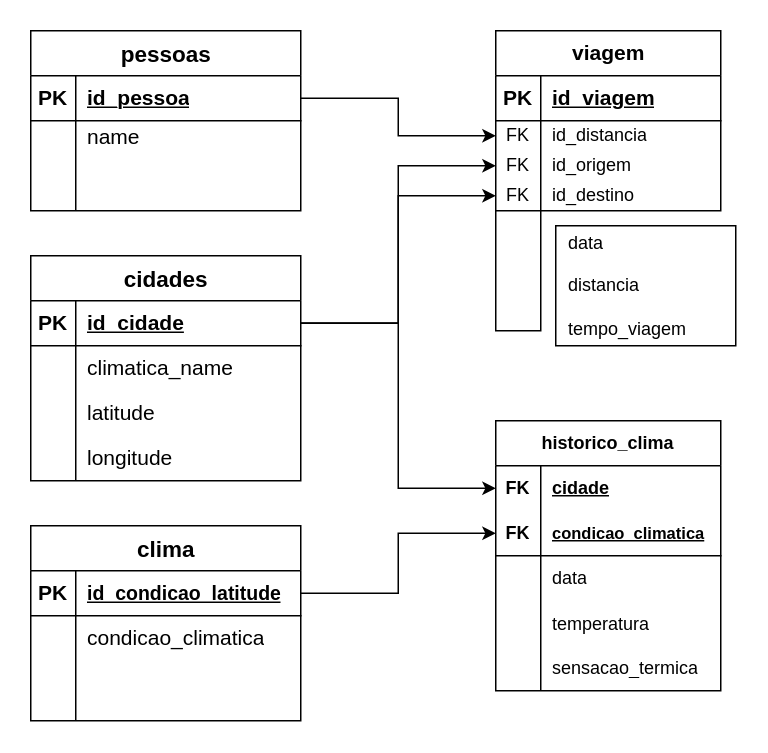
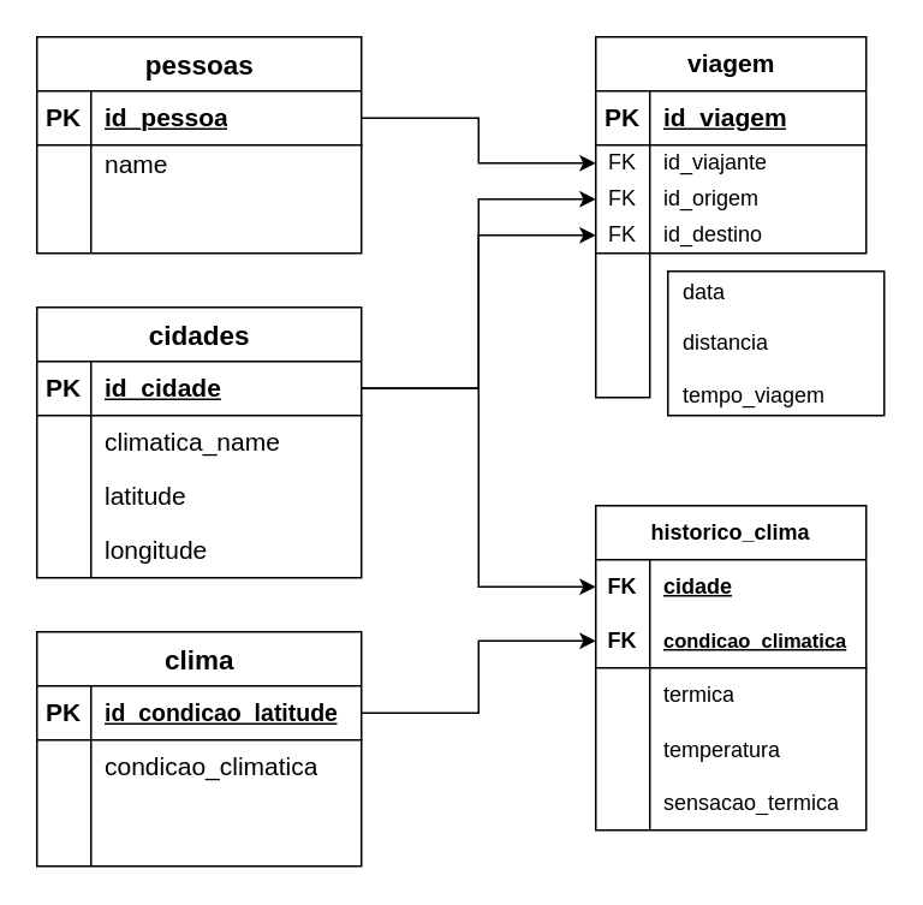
  <mxCell id="0" />
  <mxCell id="1" parent="0" />
  <mxCell id="2" value="&lt;font style=&quot;font-size: 15px;&quot;&gt;pessoas&lt;/font&gt;" style="shape=table;startSize=30;container=1;collapsible=1;childLayout=tableLayout;fixedRows=1;rowLines=0;fontStyle=1;align=center;resizeLast=1;html=1;" vertex="1" parent="1"><mxGeometry x="20" y="20" width="180" height="120" as="geometry" /></mxCell>
  <mxCell id="3" value="" style="shape=tableRow;horizontal=0;startSize=0;swimlaneHead=0;swimlaneBody=0;fillColor=none;collapsible=0;dropTarget=0;points=[[0,0.5],[1,0.5]];portConstraint=eastwest;top=0;left=0;right=0;bottom=1;" vertex="1" parent="2"><mxGeometry y="30" width="180" height="30" as="geometry" /></mxCell>
  <mxCell id="4" value="&lt;font style=&quot;font-size: 14px;&quot;&gt;PK&lt;/font&gt;" style="shape=partialRectangle;connectable=0;fillColor=none;top=0;left=0;bottom=0;right=0;fontStyle=1;overflow=hidden;whiteSpace=wrap;html=1;" vertex="1" parent="3"><mxGeometry width="30" height="30" as="geometry"><mxRectangle width="30" height="30" as="alternateBounds" /></mxGeometry></mxCell>
  <mxCell id="5" value="&lt;font style=&quot;font-size: 14px;&quot;&gt;id_pessoa&lt;/font&gt;" style="shape=partialRectangle;connectable=0;fillColor=none;top=0;left=0;bottom=0;right=0;align=left;spacingLeft=6;fontStyle=5;overflow=hidden;whiteSpace=wrap;html=1;" vertex="1" parent="3"><mxGeometry x="30" width="150" height="30" as="geometry"><mxRectangle width="150" height="30" as="alternateBounds" /></mxGeometry></mxCell>
  <mxCell id="6" value="" style="shape=tableRow;horizontal=0;startSize=0;swimlaneHead=0;swimlaneBody=0;fillColor=none;collapsible=0;dropTarget=0;points=[[0,0.5],[1,0.5]];portConstraint=eastwest;top=0;left=0;right=0;bottom=0;" vertex="1" parent="2"><mxGeometry y="60" width="180" height="20" as="geometry" /></mxCell>
  <mxCell id="7" value="" style="shape=partialRectangle;connectable=0;fillColor=none;top=0;left=0;bottom=0;right=0;editable=1;overflow=hidden;whiteSpace=wrap;html=1;" vertex="1" parent="6"><mxGeometry width="30" height="20" as="geometry"><mxRectangle width="30" height="20" as="alternateBounds" /></mxGeometry></mxCell>
  <mxCell id="8" value="&lt;font style=&quot;font-size: 14px;&quot;&gt;name&lt;/font&gt;" style="shape=partialRectangle;connectable=0;fillColor=none;top=0;left=0;bottom=0;right=0;align=left;spacingLeft=6;overflow=hidden;whiteSpace=wrap;html=1;" vertex="1" parent="6"><mxGeometry x="30" width="150" height="20" as="geometry"><mxRectangle width="150" height="20" as="alternateBounds" /></mxGeometry></mxCell>
  <mxCell id="9" value="" style="shape=tableRow;horizontal=0;startSize=0;swimlaneHead=0;swimlaneBody=0;fillColor=none;collapsible=0;dropTarget=0;points=[[0,0.5],[1,0.5]];portConstraint=eastwest;top=0;left=0;right=0;bottom=0;" vertex="1" parent="2"><mxGeometry y="80" width="180" height="20" as="geometry" /></mxCell>
  <mxCell id="10" value="" style="shape=partialRectangle;connectable=0;fillColor=none;top=0;left=0;bottom=0;right=0;editable=1;overflow=hidden;whiteSpace=wrap;html=1;" vertex="1" parent="9"><mxGeometry width="30" height="20" as="geometry"><mxRectangle width="30" height="20" as="alternateBounds" /></mxGeometry></mxCell>
  <mxCell id="11" value="" style="shape=partialRectangle;connectable=0;fillColor=none;top=0;left=0;bottom=0;right=0;align=left;spacingLeft=6;overflow=hidden;whiteSpace=wrap;html=1;" vertex="1" parent="9"><mxGeometry x="30" width="150" height="20" as="geometry"><mxRectangle width="150" height="20" as="alternateBounds" /></mxGeometry></mxCell>
  <mxCell id="12" value="" style="shape=tableRow;horizontal=0;startSize=0;swimlaneHead=0;swimlaneBody=0;fillColor=none;collapsible=0;dropTarget=0;points=[[0,0.5],[1,0.5]];portConstraint=eastwest;top=0;left=0;right=0;bottom=0;" vertex="1" parent="2"><mxGeometry y="100" width="180" height="20" as="geometry" /></mxCell>
  <mxCell id="13" value="" style="shape=partialRectangle;connectable=0;fillColor=none;top=0;left=0;bottom=0;right=0;editable=1;overflow=hidden;whiteSpace=wrap;html=1;" vertex="1" parent="12"><mxGeometry width="30" height="20" as="geometry"><mxRectangle width="30" height="20" as="alternateBounds" /></mxGeometry></mxCell>
  <mxCell id="14" value="" style="shape=partialRectangle;connectable=0;fillColor=none;top=0;left=0;bottom=0;right=0;align=left;spacingLeft=6;overflow=hidden;whiteSpace=wrap;html=1;" vertex="1" parent="12"><mxGeometry x="30" width="150" height="20" as="geometry"><mxRectangle width="150" height="20" as="alternateBounds" /></mxGeometry></mxCell>
  <mxCell id="15" value="&lt;font style=&quot;font-size: 15px;&quot;&gt;cidades&lt;/font&gt;" style="shape=table;startSize=30;container=1;collapsible=1;childLayout=tableLayout;fixedRows=1;rowLines=0;fontStyle=1;align=center;resizeLast=1;html=1;" vertex="1" parent="1"><mxGeometry x="20" y="170" width="180" height="150" as="geometry" /></mxCell>
  <mxCell id="16" value="" style="shape=tableRow;horizontal=0;startSize=0;swimlaneHead=0;swimlaneBody=0;fillColor=none;collapsible=0;dropTarget=0;points=[[0,0.5],[1,0.5]];portConstraint=eastwest;top=0;left=0;right=0;bottom=1;" vertex="1" parent="15"><mxGeometry y="30" width="180" height="30" as="geometry" /></mxCell>
  <mxCell id="17" value="&lt;font style=&quot;font-size: 14px;&quot;&gt;PK&lt;/font&gt;" style="shape=partialRectangle;connectable=0;fillColor=none;top=0;left=0;bottom=0;right=0;fontStyle=1;overflow=hidden;whiteSpace=wrap;html=1;" vertex="1" parent="16"><mxGeometry width="30" height="30" as="geometry"><mxRectangle width="30" height="30" as="alternateBounds" /></mxGeometry></mxCell>
  <mxCell id="18" value="&lt;font style=&quot;font-size: 14px;&quot;&gt;id_cidade&lt;/font&gt;" style="shape=partialRectangle;connectable=0;fillColor=none;top=0;left=0;bottom=0;right=0;align=left;spacingLeft=6;fontStyle=5;overflow=hidden;whiteSpace=wrap;html=1;" vertex="1" parent="16"><mxGeometry x="30" width="150" height="30" as="geometry"><mxRectangle width="150" height="30" as="alternateBounds" /></mxGeometry></mxCell>
  <mxCell id="19" value="" style="shape=tableRow;horizontal=0;startSize=0;swimlaneHead=0;swimlaneBody=0;fillColor=none;collapsible=0;dropTarget=0;points=[[0,0.5],[1,0.5]];portConstraint=eastwest;top=0;left=0;right=0;bottom=0;" vertex="1" parent="15"><mxGeometry y="60" width="180" height="30" as="geometry" /></mxCell>
  <mxCell id="20" value="" style="shape=partialRectangle;connectable=0;fillColor=none;top=0;left=0;bottom=0;right=0;editable=1;overflow=hidden;whiteSpace=wrap;html=1;" vertex="1" parent="19"><mxGeometry width="30" height="30" as="geometry"><mxRectangle width="30" height="30" as="alternateBounds" /></mxGeometry></mxCell>
  <mxCell id="21" value="&lt;font style=&quot;font-size: 14px;&quot;&gt;climatica_name&lt;/font&gt;" style="shape=partialRectangle;connectable=0;fillColor=none;top=0;left=0;bottom=0;right=0;align=left;spacingLeft=6;overflow=hidden;whiteSpace=wrap;html=1;" vertex="1" parent="19"><mxGeometry x="30" width="150" height="30" as="geometry"><mxRectangle width="150" height="30" as="alternateBounds" /></mxGeometry></mxCell>
  <mxCell id="22" value="" style="shape=tableRow;horizontal=0;startSize=0;swimlaneHead=0;swimlaneBody=0;fillColor=none;collapsible=0;dropTarget=0;points=[[0,0.5],[1,0.5]];portConstraint=eastwest;top=0;left=0;right=0;bottom=0;" vertex="1" parent="15"><mxGeometry y="90" width="180" height="30" as="geometry" /></mxCell>
  <mxCell id="23" value="" style="shape=partialRectangle;connectable=0;fillColor=none;top=0;left=0;bottom=0;right=0;editable=1;overflow=hidden;whiteSpace=wrap;html=1;" vertex="1" parent="22"><mxGeometry width="30" height="30" as="geometry"><mxRectangle width="30" height="30" as="alternateBounds" /></mxGeometry></mxCell>
  <mxCell id="24" value="&lt;font style=&quot;font-size: 14px;&quot;&gt;latitude&lt;/font&gt;" style="shape=partialRectangle;connectable=0;fillColor=none;top=0;left=0;bottom=0;right=0;align=left;spacingLeft=6;overflow=hidden;whiteSpace=wrap;html=1;" vertex="1" parent="22"><mxGeometry x="30" width="150" height="30" as="geometry"><mxRectangle width="150" height="30" as="alternateBounds" /></mxGeometry></mxCell>
  <mxCell id="25" value="" style="shape=tableRow;horizontal=0;startSize=0;swimlaneHead=0;swimlaneBody=0;fillColor=none;collapsible=0;dropTarget=0;points=[[0,0.5],[1,0.5]];portConstraint=eastwest;top=0;left=0;right=0;bottom=0;" vertex="1" parent="15"><mxGeometry y="120" width="180" height="30" as="geometry" /></mxCell>
  <mxCell id="26" value="" style="shape=partialRectangle;connectable=0;fillColor=none;top=0;left=0;bottom=0;right=0;editable=1;overflow=hidden;whiteSpace=wrap;html=1;" vertex="1" parent="25"><mxGeometry width="30" height="30" as="geometry"><mxRectangle width="30" height="30" as="alternateBounds" /></mxGeometry></mxCell>
  <mxCell id="27" value="&lt;font style=&quot;font-size: 14px;&quot;&gt;longitude&lt;/font&gt;" style="shape=partialRectangle;connectable=0;fillColor=none;top=0;left=0;bottom=0;right=0;align=left;spacingLeft=6;overflow=hidden;whiteSpace=wrap;html=1;" vertex="1" parent="25"><mxGeometry x="30" width="150" height="30" as="geometry"><mxRectangle width="150" height="30" as="alternateBounds" /></mxGeometry></mxCell>
  <mxCell id="28" value="&lt;font style=&quot;font-size: 15px;&quot;&gt;clima&lt;/font&gt;" style="shape=table;startSize=30;container=1;collapsible=1;childLayout=tableLayout;fixedRows=1;rowLines=0;fontStyle=1;align=center;resizeLast=1;html=1;" vertex="1" parent="1"><mxGeometry x="20" y="350" width="180" height="130" as="geometry" /></mxCell>
  <mxCell id="29" value="" style="shape=tableRow;horizontal=0;startSize=0;swimlaneHead=0;swimlaneBody=0;fillColor=none;collapsible=0;dropTarget=0;points=[[0,0.5],[1,0.5]];portConstraint=eastwest;top=0;left=0;right=0;bottom=1;" vertex="1" parent="28"><mxGeometry y="30" width="180" height="30" as="geometry" /></mxCell>
  <mxCell id="30" value="&lt;font style=&quot;font-size: 14px;&quot;&gt;PK&lt;/font&gt;" style="shape=partialRectangle;connectable=0;fillColor=none;top=0;left=0;bottom=0;right=0;fontStyle=1;overflow=hidden;whiteSpace=wrap;html=1;" vertex="1" parent="29"><mxGeometry width="30" height="30" as="geometry"><mxRectangle width="30" height="30" as="alternateBounds" /></mxGeometry></mxCell>
  <mxCell id="31" value="&lt;font style=&quot;font-size: 13px;&quot;&gt;id_condicao_latitude&lt;/font&gt;" style="shape=partialRectangle;connectable=0;fillColor=none;top=0;left=0;bottom=0;right=0;align=left;spacingLeft=6;fontStyle=5;overflow=hidden;whiteSpace=wrap;html=1;" vertex="1" parent="29"><mxGeometry x="30" width="150" height="30" as="geometry"><mxRectangle width="150" height="30" as="alternateBounds" /></mxGeometry></mxCell>
  <mxCell id="32" value="" style="shape=tableRow;horizontal=0;startSize=0;swimlaneHead=0;swimlaneBody=0;fillColor=none;collapsible=0;dropTarget=0;points=[[0,0.5],[1,0.5]];portConstraint=eastwest;top=0;left=0;right=0;bottom=0;" vertex="1" parent="28"><mxGeometry y="60" width="180" height="30" as="geometry" /></mxCell>
  <mxCell id="33" value="" style="shape=partialRectangle;connectable=0;fillColor=none;top=0;left=0;bottom=0;right=0;editable=1;overflow=hidden;whiteSpace=wrap;html=1;" vertex="1" parent="32"><mxGeometry width="30" height="30" as="geometry"><mxRectangle width="30" height="30" as="alternateBounds" /></mxGeometry></mxCell>
  <mxCell id="34" value="&lt;font style=&quot;font-size: 14px;&quot;&gt;condicao_climatica&lt;/font&gt;" style="shape=partialRectangle;connectable=0;fillColor=none;top=0;left=0;bottom=0;right=0;align=left;spacingLeft=6;overflow=hidden;whiteSpace=wrap;html=1;" vertex="1" parent="32"><mxGeometry x="30" width="150" height="30" as="geometry"><mxRectangle width="150" height="30" as="alternateBounds" /></mxGeometry></mxCell>
  <mxCell id="35" value="" style="shape=tableRow;horizontal=0;startSize=0;swimlaneHead=0;swimlaneBody=0;fillColor=none;collapsible=0;dropTarget=0;points=[[0,0.5],[1,0.5]];portConstraint=eastwest;top=0;left=0;right=0;bottom=0;" vertex="1" parent="28"><mxGeometry y="90" width="180" height="20" as="geometry" /></mxCell>
  <mxCell id="36" value="" style="shape=partialRectangle;connectable=0;fillColor=none;top=0;left=0;bottom=0;right=0;editable=1;overflow=hidden;whiteSpace=wrap;html=1;" vertex="1" parent="35"><mxGeometry width="30" height="20" as="geometry"><mxRectangle width="30" height="20" as="alternateBounds" /></mxGeometry></mxCell>
  <mxCell id="37" value="" style="shape=partialRectangle;connectable=0;fillColor=none;top=0;left=0;bottom=0;right=0;align=left;spacingLeft=6;overflow=hidden;whiteSpace=wrap;html=1;" vertex="1" parent="35"><mxGeometry x="30" width="150" height="20" as="geometry"><mxRectangle width="150" height="20" as="alternateBounds" /></mxGeometry></mxCell>
  <mxCell id="38" value="" style="shape=tableRow;horizontal=0;startSize=0;swimlaneHead=0;swimlaneBody=0;fillColor=none;collapsible=0;dropTarget=0;points=[[0,0.5],[1,0.5]];portConstraint=eastwest;top=0;left=0;right=0;bottom=0;" vertex="1" parent="28"><mxGeometry y="110" width="180" height="20" as="geometry" /></mxCell>
  <mxCell id="39" value="" style="shape=partialRectangle;connectable=0;fillColor=none;top=0;left=0;bottom=0;right=0;editable=1;overflow=hidden;whiteSpace=wrap;html=1;" vertex="1" parent="38"><mxGeometry width="30" height="20" as="geometry"><mxRectangle width="30" height="20" as="alternateBounds" /></mxGeometry></mxCell>
  <mxCell id="40" value="" style="shape=partialRectangle;connectable=0;fillColor=none;top=0;left=0;bottom=0;right=0;align=left;spacingLeft=6;overflow=hidden;whiteSpace=wrap;html=1;" vertex="1" parent="38"><mxGeometry x="30" width="150" height="20" as="geometry"><mxRectangle width="150" height="20" as="alternateBounds" /></mxGeometry></mxCell>
  <mxCell id="41" value="viagem" style="shape=table;startSize=30;container=1;collapsible=1;childLayout=tableLayout;fixedRows=1;rowLines=0;fontStyle=1;align=center;resizeLast=1;html=1;fontSize=14;" vertex="1" parent="1"><mxGeometry x="330" y="20" width="150" height="120" as="geometry" /></mxCell>
  <mxCell id="42" value="" style="shape=tableRow;horizontal=0;startSize=0;swimlaneHead=0;swimlaneBody=0;fillColor=none;collapsible=0;dropTarget=0;points=[[0,0.5],[1,0.5]];portConstraint=eastwest;top=0;left=0;right=0;bottom=1;" vertex="1" parent="41"><mxGeometry y="30" width="150" height="30" as="geometry" /></mxCell>
  <mxCell id="43" value="PK" style="shape=partialRectangle;connectable=0;fillColor=none;top=0;left=0;bottom=0;right=0;fontStyle=1;overflow=hidden;whiteSpace=wrap;html=1;fontSize=14;" vertex="1" parent="42"><mxGeometry width="30" height="30" as="geometry"><mxRectangle width="30" height="30" as="alternateBounds" /></mxGeometry></mxCell>
  <mxCell id="44" value="id_viagem" style="shape=partialRectangle;connectable=0;fillColor=none;top=0;left=0;bottom=0;right=0;align=left;spacingLeft=6;fontStyle=5;overflow=hidden;whiteSpace=wrap;html=1;fontSize=14;" vertex="1" parent="42"><mxGeometry x="30" width="120" height="30" as="geometry"><mxRectangle width="120" height="30" as="alternateBounds" /></mxGeometry></mxCell>
  <mxCell id="45" value="" style="shape=tableRow;horizontal=0;startSize=0;swimlaneHead=0;swimlaneBody=0;fillColor=none;collapsible=0;dropTarget=0;points=[[0,0.5],[1,0.5]];portConstraint=eastwest;top=0;left=0;right=0;bottom=0;" vertex="1" parent="41"><mxGeometry y="60" width="150" height="20" as="geometry" /></mxCell>
  <mxCell id="46" value="FK" style="shape=partialRectangle;connectable=0;fillColor=none;top=0;left=0;bottom=0;right=0;editable=1;overflow=hidden;whiteSpace=wrap;html=1;fontSize=12;" vertex="1" parent="45"><mxGeometry width="30" height="20" as="geometry"><mxRectangle width="30" height="20" as="alternateBounds" /></mxGeometry></mxCell>
- <mxCell id="47" value="id_distancia" style="shape=partialRectangle;connectable=0;fillColor=none;top=0;left=0;bottom=0;right=0;align=left;spacingLeft=6;overflow=hidden;whiteSpace=wrap;html=1;fontSize=12;" vertex="1" parent="45"><mxGeometry x="30" width="120" height="20" as="geometry"><mxRectangle width="120" height="20" as="alternateBounds" /></mxGeometry></mxCell>
+ <mxCell id="47" value="id_viajante" style="shape=partialRectangle;connectable=0;fillColor=none;top=0;left=0;bottom=0;right=0;align=left;spacingLeft=6;overflow=hidden;whiteSpace=wrap;html=1;fontSize=12;" vertex="1" parent="45"><mxGeometry x="30" width="120" height="20" as="geometry"><mxRectangle width="120" height="20" as="alternateBounds" /></mxGeometry></mxCell>
  <mxCell id="48" value="" style="shape=tableRow;horizontal=0;startSize=0;swimlaneHead=0;swimlaneBody=0;fillColor=none;collapsible=0;dropTarget=0;points=[[0,0.5],[1,0.5]];portConstraint=eastwest;top=0;left=0;right=0;bottom=0;" vertex="1" parent="41"><mxGeometry y="80" width="150" height="20" as="geometry" /></mxCell>
  <mxCell id="49" value="FK" style="shape=partialRectangle;connectable=0;fillColor=none;top=0;left=0;bottom=0;right=0;editable=1;overflow=hidden;whiteSpace=wrap;html=1;fontSize=12;" vertex="1" parent="48"><mxGeometry width="30" height="20" as="geometry"><mxRectangle width="30" height="20" as="alternateBounds" /></mxGeometry></mxCell>
  <mxCell id="50" value="id_origem" style="shape=partialRectangle;connectable=0;fillColor=none;top=0;left=0;bottom=0;right=0;align=left;spacingLeft=6;overflow=hidden;whiteSpace=wrap;html=1;fontSize=12;" vertex="1" parent="48"><mxGeometry x="30" width="120" height="20" as="geometry"><mxRectangle width="120" height="20" as="alternateBounds" /></mxGeometry></mxCell>
  <mxCell id="51" value="" style="shape=tableRow;horizontal=0;startSize=0;swimlaneHead=0;swimlaneBody=0;fillColor=none;collapsible=0;dropTarget=0;points=[[0,0.5],[1,0.5]];portConstraint=eastwest;top=0;left=0;right=0;bottom=0;" vertex="1" parent="41"><mxGeometry y="100" width="150" height="20" as="geometry" /></mxCell>
  <mxCell id="52" value="FK" style="shape=partialRectangle;connectable=0;fillColor=none;top=0;left=0;bottom=0;right=0;editable=1;overflow=hidden;whiteSpace=wrap;html=1;fontSize=12;" vertex="1" parent="51"><mxGeometry width="30" height="20" as="geometry"><mxRectangle width="30" height="20" as="alternateBounds" /></mxGeometry></mxCell>
  <mxCell id="53" value="id_destino" style="shape=partialRectangle;connectable=0;fillColor=none;top=0;left=0;bottom=0;right=0;align=left;spacingLeft=6;overflow=hidden;whiteSpace=wrap;html=1;fontSize=12;" vertex="1" parent="51"><mxGeometry x="30" width="120" height="20" as="geometry"><mxRectangle width="120" height="20" as="alternateBounds" /></mxGeometry></mxCell>
  <mxCell id="54" value="&lt;div&gt;&amp;nbsp; data&lt;/div&gt;&lt;div&gt;&lt;br&gt;&lt;/div&gt;&lt;div&gt;&amp;nbsp; distancia&lt;/div&gt;&lt;div&gt;&lt;br&gt;&lt;/div&gt;&lt;div&gt;&amp;nbsp; tempo_viagem&lt;/div&gt;" style="rounded=0;whiteSpace=wrap;html=1;align=left;labelPosition=center;verticalLabelPosition=middle;verticalAlign=middle;" vertex="1" parent="1"><mxGeometry x="370" y="150" width="120" height="80" as="geometry" /></mxCell>
  <mxCell id="55" value="" style="rounded=0;whiteSpace=wrap;html=1;" vertex="1" parent="1"><mxGeometry x="330" y="140" width="30" height="80" as="geometry" /></mxCell>
  <mxCell id="56" style="edgeStyle=orthogonalEdgeStyle;rounded=0;orthogonalLoop=1;jettySize=auto;html=1;exitX=1;exitY=0.5;exitDx=0;exitDy=0;entryX=0;entryY=0.5;entryDx=0;entryDy=0;" edge="1" parent="1" source="3" target="45"><mxGeometry relative="1" as="geometry" /></mxCell>
  <mxCell id="57" style="edgeStyle=orthogonalEdgeStyle;rounded=0;orthogonalLoop=1;jettySize=auto;html=1;exitX=1;exitY=0.5;exitDx=0;exitDy=0;entryX=0;entryY=0.5;entryDx=0;entryDy=0;" edge="1" parent="1" source="16" target="48"><mxGeometry relative="1" as="geometry" /></mxCell>
  <mxCell id="58" style="edgeStyle=orthogonalEdgeStyle;rounded=0;orthogonalLoop=1;jettySize=auto;html=1;exitX=1;exitY=0.5;exitDx=0;exitDy=0;" edge="1" parent="1" source="16" target="51"><mxGeometry relative="1" as="geometry" /></mxCell>
  <mxCell id="59" value="historico_clima" style="shape=table;startSize=30;container=1;collapsible=1;childLayout=tableLayout;fixedRows=1;rowLines=0;fontStyle=1;align=center;resizeLast=1;html=1;whiteSpace=wrap;" vertex="1" parent="1"><mxGeometry x="330" y="280" width="150" height="180" as="geometry" /></mxCell>
  <mxCell id="60" value="" style="shape=tableRow;horizontal=0;startSize=0;swimlaneHead=0;swimlaneBody=0;fillColor=none;collapsible=0;dropTarget=0;points=[[0,0.5],[1,0.5]];portConstraint=eastwest;top=0;left=0;right=0;bottom=0;html=1;" vertex="1" parent="59"><mxGeometry y="30" width="150" height="30" as="geometry" /></mxCell>
  <mxCell id="61" value="FK" style="shape=partialRectangle;connectable=0;fillColor=none;top=0;left=0;bottom=0;right=0;fontStyle=1;overflow=hidden;html=1;whiteSpace=wrap;" vertex="1" parent="60"><mxGeometry width="30" height="30" as="geometry"><mxRectangle width="30" height="30" as="alternateBounds" /></mxGeometry></mxCell>
  <mxCell id="62" value="cidade" style="shape=partialRectangle;connectable=0;fillColor=none;top=0;left=0;bottom=0;right=0;align=left;spacingLeft=6;fontStyle=5;overflow=hidden;html=1;whiteSpace=wrap;" vertex="1" parent="60"><mxGeometry x="30" width="120" height="30" as="geometry"><mxRectangle width="120" height="30" as="alternateBounds" /></mxGeometry></mxCell>
  <mxCell id="63" value="" style="shape=tableRow;horizontal=0;startSize=0;swimlaneHead=0;swimlaneBody=0;fillColor=none;collapsible=0;dropTarget=0;points=[[0,0.5],[1,0.5]];portConstraint=eastwest;top=0;left=0;right=0;bottom=1;html=1;fontSize=11;" vertex="1" parent="59"><mxGeometry y="60" width="150" height="30" as="geometry" /></mxCell>
  <mxCell id="64" value="FK" style="shape=partialRectangle;connectable=0;fillColor=none;top=0;left=0;bottom=0;right=0;fontStyle=1;overflow=hidden;html=1;whiteSpace=wrap;" vertex="1" parent="63"><mxGeometry width="30" height="30" as="geometry"><mxRectangle width="30" height="30" as="alternateBounds" /></mxGeometry></mxCell>
  <mxCell id="65" value="&lt;font style=&quot;font-size: 11px;&quot;&gt;condicao_climatica&lt;/font&gt;" style="shape=partialRectangle;connectable=0;fillColor=none;top=0;left=0;bottom=0;right=0;align=left;spacingLeft=6;fontStyle=5;overflow=hidden;html=1;whiteSpace=wrap;" vertex="1" parent="63"><mxGeometry x="30" width="120" height="30" as="geometry"><mxRectangle width="120" height="30" as="alternateBounds" /></mxGeometry></mxCell>
  <mxCell id="66" value="" style="shape=tableRow;horizontal=0;startSize=0;swimlaneHead=0;swimlaneBody=0;fillColor=none;collapsible=0;dropTarget=0;points=[[0,0.5],[1,0.5]];portConstraint=eastwest;top=0;left=0;right=0;bottom=0;html=1;" vertex="1" parent="59"><mxGeometry y="90" width="150" height="30" as="geometry" /></mxCell>
  <mxCell id="67" value="" style="shape=partialRectangle;connectable=0;fillColor=none;top=0;left=0;bottom=0;right=0;editable=1;overflow=hidden;html=1;whiteSpace=wrap;" vertex="1" parent="66"><mxGeometry width="30" height="30" as="geometry"><mxRectangle width="30" height="30" as="alternateBounds" /></mxGeometry></mxCell>
- <mxCell id="68" value="data" style="shape=partialRectangle;connectable=0;fillColor=none;top=0;left=0;bottom=0;right=0;align=left;spacingLeft=6;overflow=hidden;html=1;whiteSpace=wrap;" vertex="1" parent="66"><mxGeometry x="30" width="120" height="30" as="geometry"><mxRectangle width="120" height="30" as="alternateBounds" /></mxGeometry></mxCell>
+ <mxCell id="68" value="termica" style="shape=partialRectangle;connectable=0;fillColor=none;top=0;left=0;bottom=0;right=0;align=left;spacingLeft=6;overflow=hidden;html=1;whiteSpace=wrap;" vertex="1" parent="66"><mxGeometry x="30" width="120" height="30" as="geometry"><mxRectangle width="120" height="30" as="alternateBounds" /></mxGeometry></mxCell>
  <mxCell id="69" value="" style="shape=tableRow;horizontal=0;startSize=0;swimlaneHead=0;swimlaneBody=0;fillColor=none;collapsible=0;dropTarget=0;points=[[0,0.5],[1,0.5]];portConstraint=eastwest;top=0;left=0;right=0;bottom=0;html=1;" vertex="1" parent="59"><mxGeometry y="120" width="150" height="60" as="geometry" /></mxCell>
  <mxCell id="70" value="" style="shape=partialRectangle;connectable=0;fillColor=none;top=0;left=0;bottom=0;right=0;editable=1;overflow=hidden;html=1;whiteSpace=wrap;" vertex="1" parent="69"><mxGeometry width="30" height="60" as="geometry"><mxRectangle width="30" height="60" as="alternateBounds" /></mxGeometry></mxCell>
  <mxCell id="71" value="temperatura&lt;div&gt;&lt;br&gt;&lt;div&gt;sensacao_termica&lt;/div&gt;&lt;/div&gt;" style="shape=partialRectangle;connectable=0;fillColor=none;top=0;left=0;bottom=0;right=0;align=left;spacingLeft=6;overflow=hidden;html=1;whiteSpace=wrap;" vertex="1" parent="69"><mxGeometry x="30" width="120" height="60" as="geometry"><mxRectangle width="120" height="60" as="alternateBounds" /></mxGeometry></mxCell>
  <mxCell id="72" style="edgeStyle=orthogonalEdgeStyle;rounded=0;orthogonalLoop=1;jettySize=auto;html=1;exitX=1;exitY=0.5;exitDx=0;exitDy=0;entryX=0;entryY=0.5;entryDx=0;entryDy=0;" edge="1" parent="1" source="29" target="63"><mxGeometry relative="1" as="geometry" /></mxCell>
  <mxCell id="73" style="edgeStyle=orthogonalEdgeStyle;rounded=0;orthogonalLoop=1;jettySize=auto;html=1;exitX=1;exitY=0.5;exitDx=0;exitDy=0;" edge="1" parent="1" source="16" target="60"><mxGeometry relative="1" as="geometry" /></mxCell>
